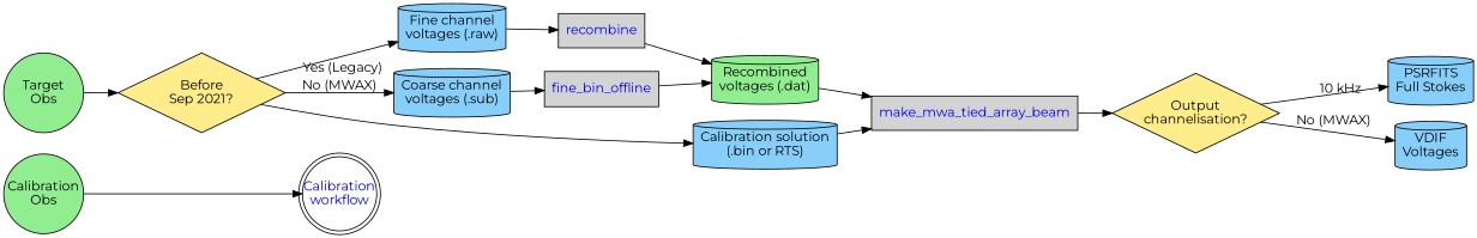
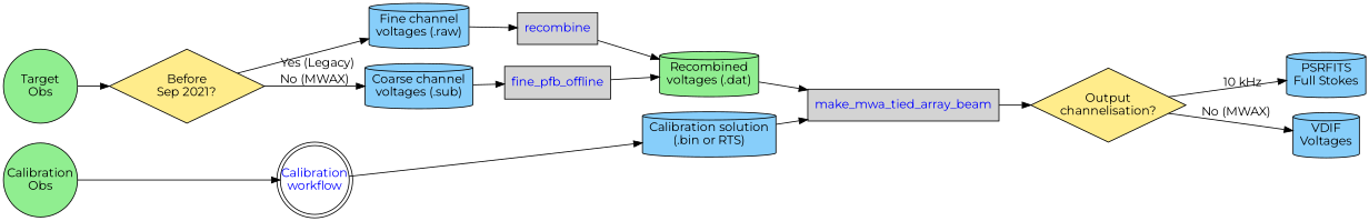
  digraph {
    fontname=Montserrat
    rankdir=LR
    node [fillcolor=lightskyblue fontname=Montserrat shape=cylinder style=filled]
    edge [fontname=Montserrat]
    n1 [fillcolor=lightgreen fixedsize=true label="Target\nObs" shape=circle width=1.2]
    n2 [fillcolor=lightgreen fixedsize=true label="Calibration\nObs" shape=circle width=1.2]
    n3 [label="Fine channel\nvoltages (.raw)"]
    n4 [label="Coarse channel\nvoltages (.sub)"]
    n5 [fillcolor=lightgreen label="Recombined\nvoltages (.dat)"]
    n6 [label="Calibration solution\n(.bin or RTS)"]
    n7 [fillcolor=lightgoldenrod1 fixedsize=true height=1.2 label="Before\nSep 2021?" shape=diamond width=2.5]
    n8 [fillcolor=white fixedsize=true fontcolor=blue label="Calibration\nworkflow" shape=doublecircle width=1.0]
    n9 [fontcolor=blue label=recombine shape=record fillcolor=""]
-   n10 [fontcolor=blue label=fine_bin_offline shape=record fillcolor=""]
+   n10 [fontcolor=blue label=fine_pfb_offline shape=record fillcolor=""]
    n11 [fontcolor=blue label=make_mwa_tied_array_beam shape=record fillcolor=""]
    n12 [fillcolor=lightgoldenrod1 fixedsize=true height=1.2 label="Output\nchannelisation?" shape=diamond width=2.5]
    n13 [label="PSRFITS\nFull Stokes"]
    n14 [label="VDIF\nVoltages"]
    subgraph sub_1 {
      rank=same
      n1
      n2
    }
    subgraph sub_2 {
      rank=same
      n3
      n4
    }
    subgraph sub_3 {
      rank=same
      n5
      n6
    }
    n1 -> n7
    n2 -> n8
    n3 -> n9
    n4 -> n10
    n5 -> n11
    n6 -> n11
    n7 -> n3 [xlabel="Yes (Legacy)"]
    n7 -> n4 [label="No (MWAX)"]
-   n7 -> n6
+   n8 -> n6
    n9 -> n5
    n10 -> n5
    n11 -> n12
    n12 -> n13 [xlabel="10 kHz"]
    n12 -> n14 [label="No (MWAX)"]
  }
